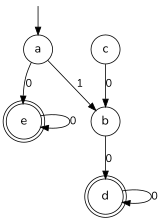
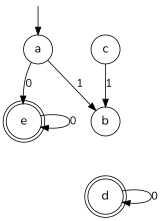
  digraph {
    compound=true
    fontname=Nunito
    fontsize=10
    nodesep=0.5
    rankdir=TB
    ranksep=0.5
    node [fontname=Nunito fontsize=16 shape=circle]
    edge [fontname=Nunito]
    ia [shape=point style=invis]
    a
    e [shape=doublecircle]
    b
    d [shape=doublecircle]
    c
    ia -> a
    a -> e [label=0]
    a -> b [label=1]
    e -> e [label=0]
-   b -> d [label=0]
    d -> d [label=0]
-   c -> b [label=0]
+   c -> b [label=1]
  }
